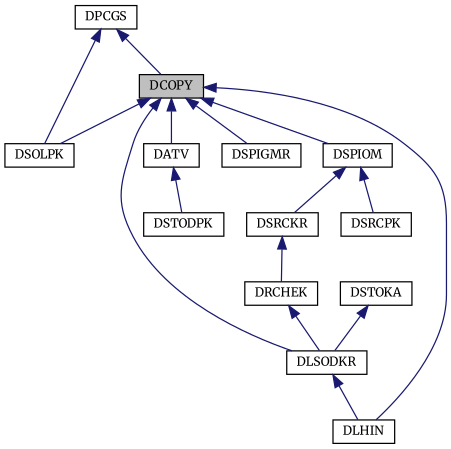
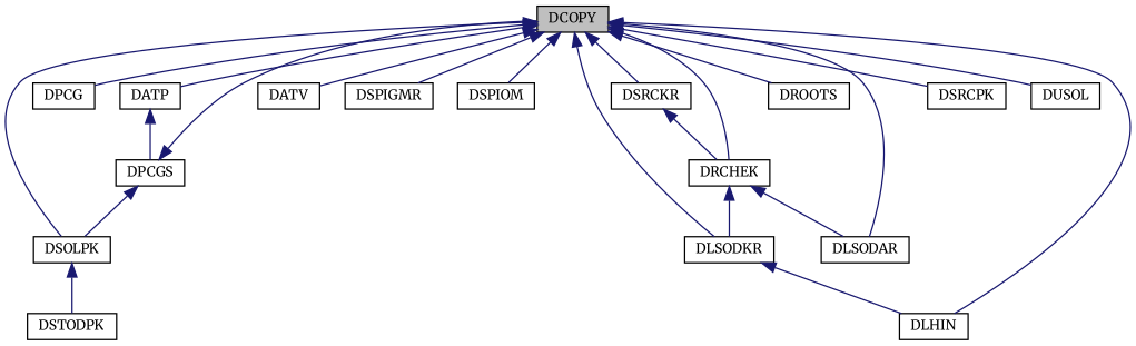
  digraph {
    fontname=Merriweather
    rankdir=TB
    node [color=black fillcolor=white fontname=Merriweather fontsize=10 shape=record style=filled]
    edge [color=midnightblue dir=back fontname=Merriweather fontsize=10 labelfontname=Helvetica labelfontsize=10 style=solid]
    n1 [fillcolor=grey75 fontcolor=black height=0.2 label=DCOPY width=0.4]
+   n2 [height=0.2 label=DATP width=0.4]
+   n3 [height=0.2 label=DPCG width=0.4]
    n4 [height=0.2 label=DSOLPK width=0.4]
    n5 [height=0.2 label=DLSODKR width=0.4]
    n6 [height=0.2 label=DATV width=0.4]
    n7 [height=0.2 label=DSPIGMR width=0.4]
    n8 [height=0.2 label=DSPIOM width=0.4]
    n9 [height=0.2 label=DLHIN width=0.4]
+   n10 [height=0.2 label=DLSODAR width=0.4]
    n11 [height=0.2 label=DRCHEK width=0.4]
+   n12 [height=0.2 label=DROOTS width=0.4]
    n13 [height=0.2 label=DSRCKR width=0.4]
    n14 [height=0.2 label=DSRCPK width=0.4]
+   n15 [height=0.2 label=DUSOL width=0.4]
    n16 [height=0.2 label=DPCGS width=0.4]
    n17 [height=0.2 label=DSTODPK width=0.4]
-   n18 [height=0.2 label=DSTOKA width=0.4]
+   n1 -> n2
+   n1 -> n3
    n1 -> n4
    n1 -> n5
    n1 -> n6
    n1 -> n7
    n1 -> n8
    n1 -> n9
-   n8 -> n13
-   n8 -> n14
-   n6 -> n17
+   n1 -> n10
+   n1 -> n11
+   n1 -> n12
+   n1 -> n13
+   n1 -> n14
+   n1 -> n15
+   n2 -> n16
+   n4 -> n17
    n5 -> n9
    n11 -> n5
+   n11 -> n10
    n13 -> n11
    n16 -> n1
    n16 -> n4
-   n18 -> n5
  }
